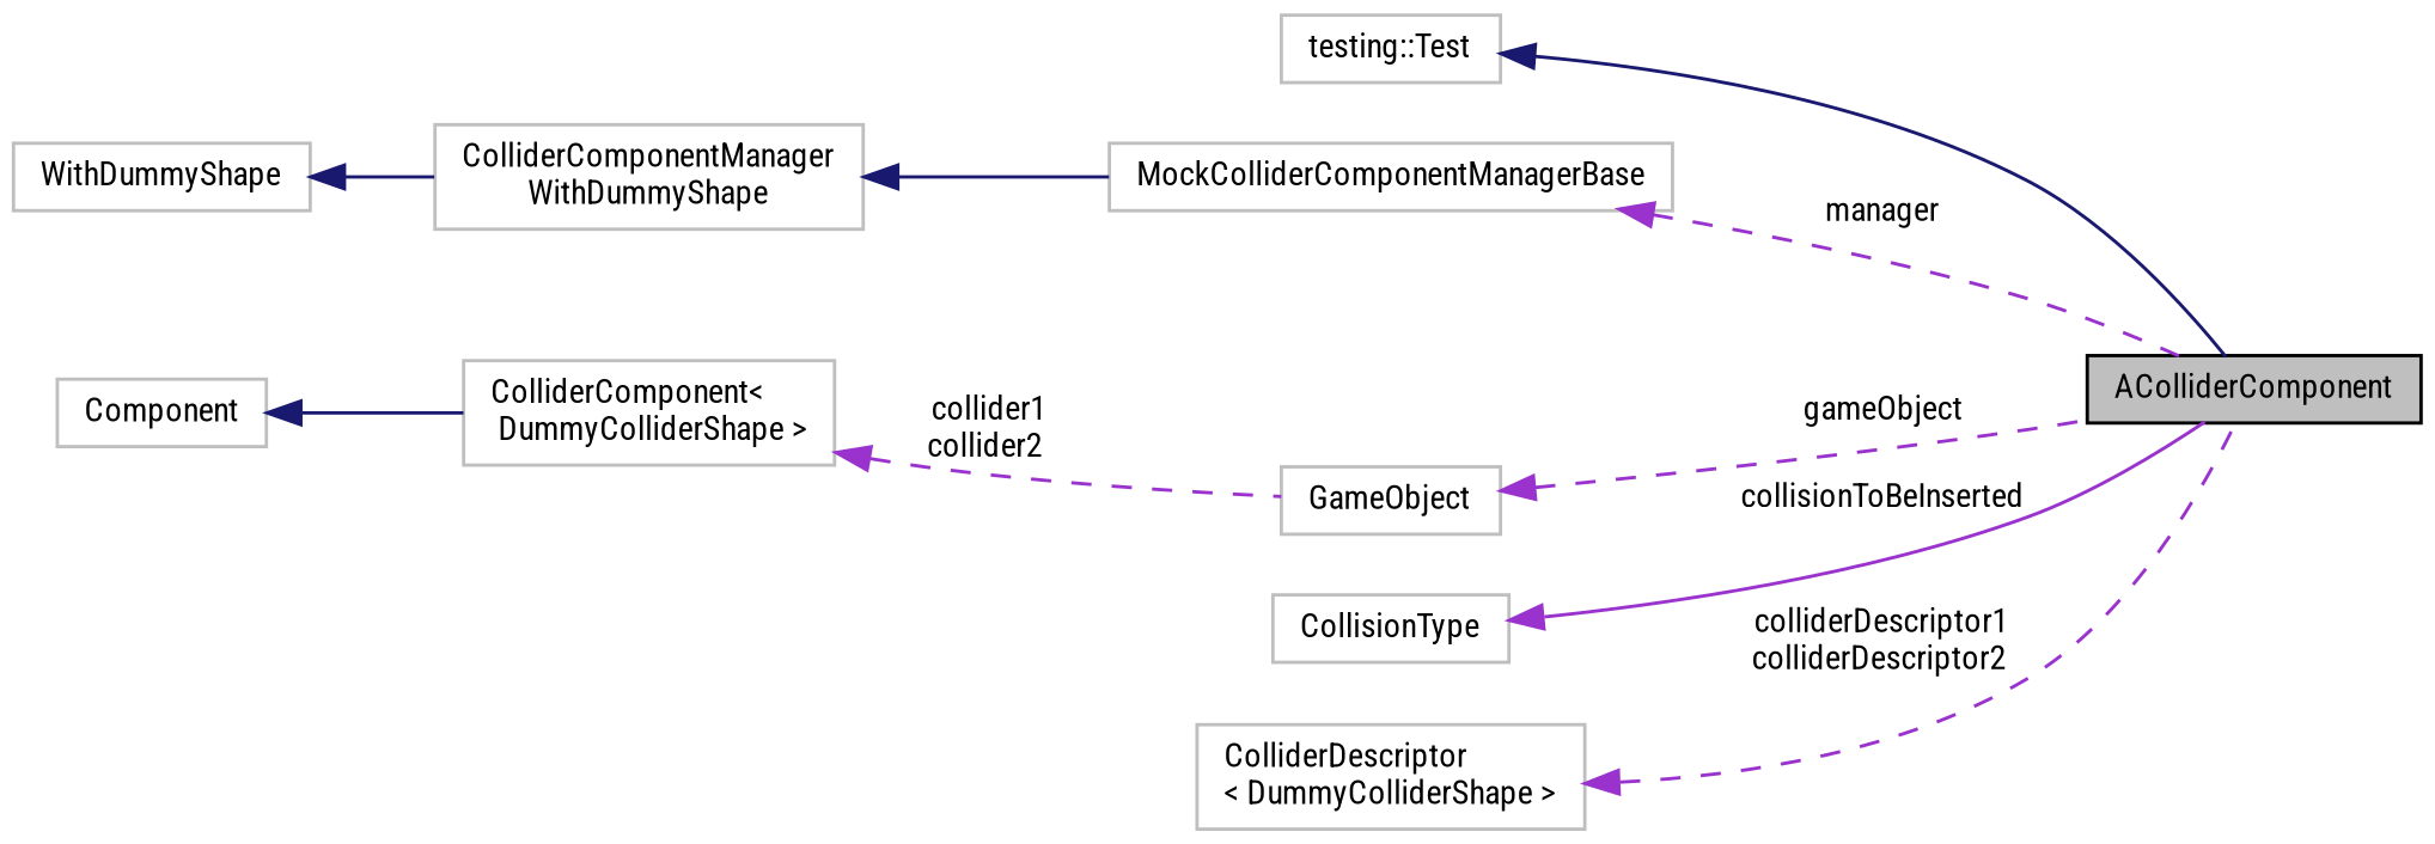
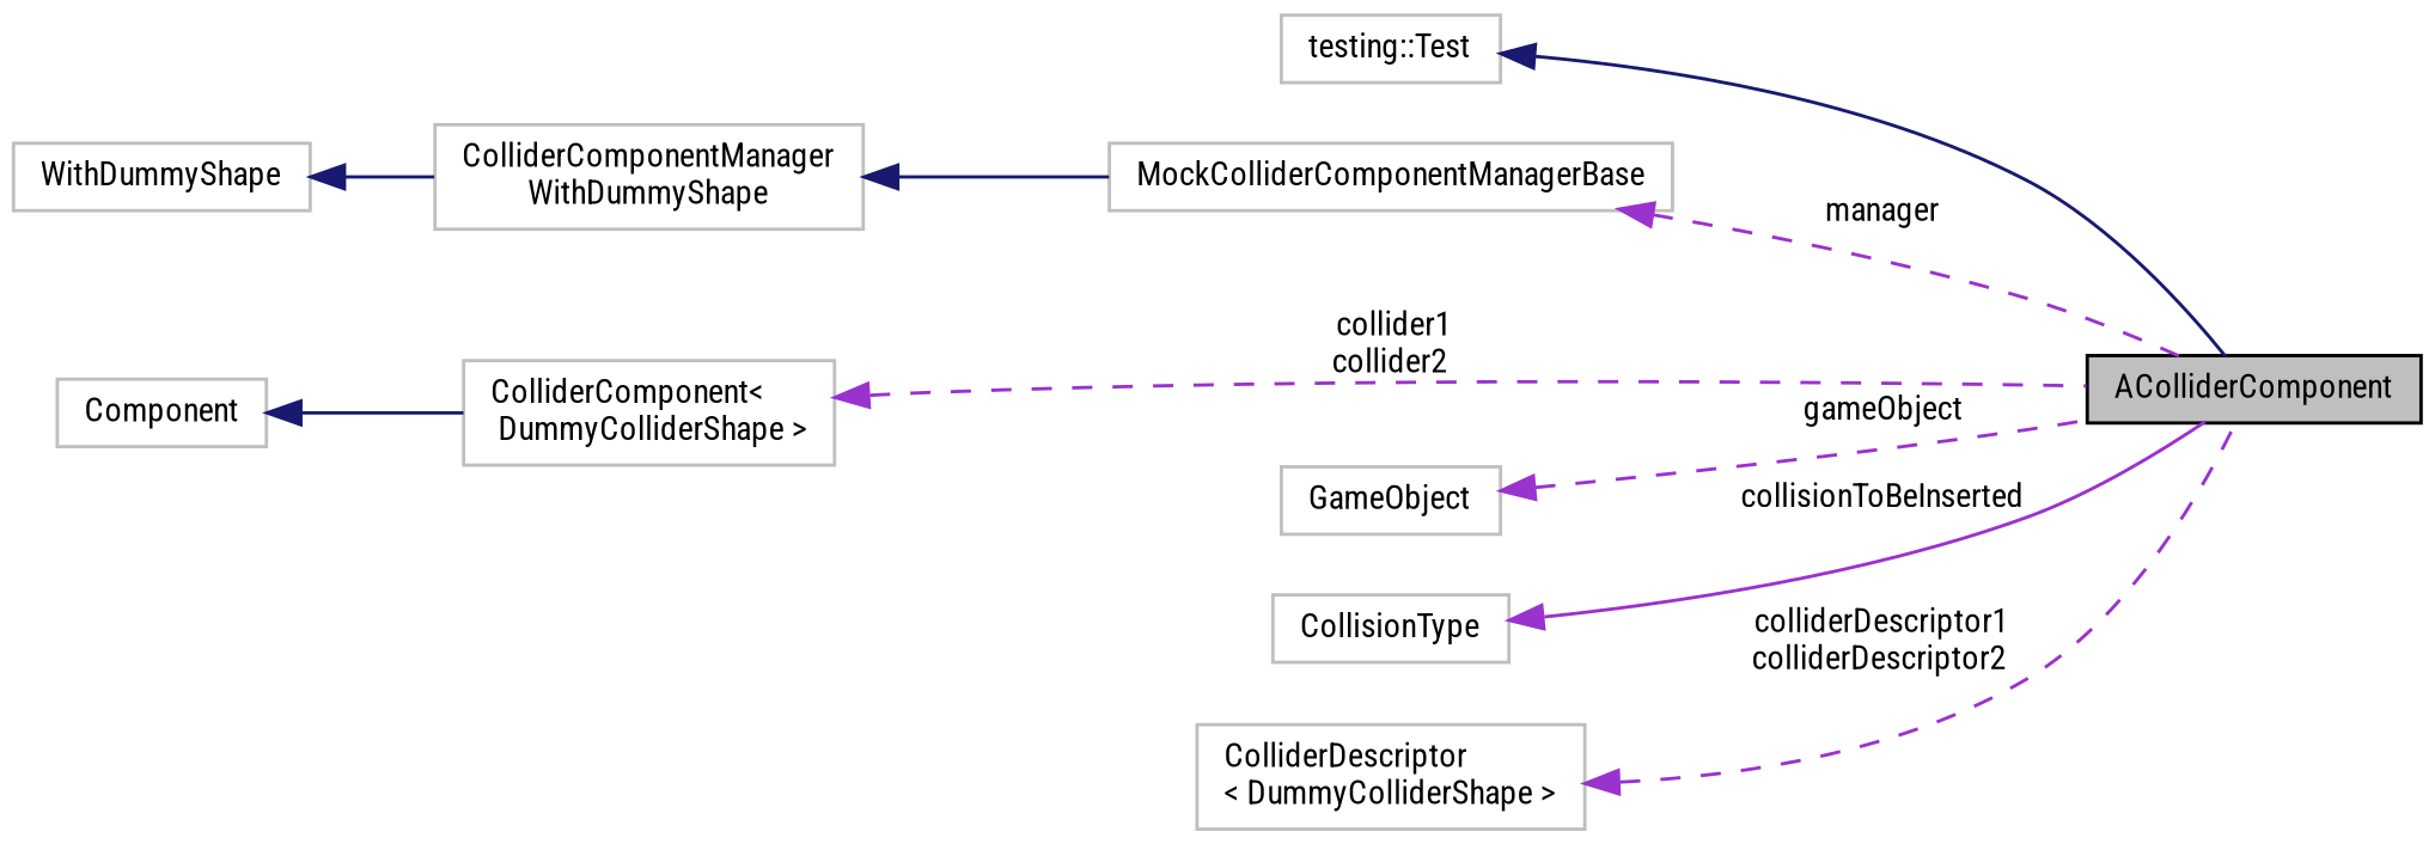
  digraph {
    fontname="Roboto Condensed"
    rankdir=LR
    node [color=grey75 fillcolor=white fontname="Roboto Condensed" fontsize=10 shape=record style=filled]
    edge [color=darkorchid3 dir=back fontname="Roboto Condensed" fontsize=10 labelfontname=Helvetica labelfontsize=10 style=solid]
    n1 [color=black fillcolor=grey75 fontcolor=black height=0.2 label=AColliderComponent width=0.4]
    n2 [height=0.2 label="testing::Test" width=0.4]
    n3 [height=0.2 label=MockColliderComponentManagerBase width=0.4]
    n4 [height=0.2 label="ColliderComponentManager\lWithDummyShape" width=0.4]
    n5 [height=0.2 label=WithDummyShape width=0.4]
    n6 [height=0.2 label=GameObject width=0.4]
    n7 [height=0.2 label=CollisionType width=0.4]
    n8 [height=0.2 label="ColliderDescriptor\l\< DummyColliderShape \>" width=0.4]
    n9 [height=0.2 label="ColliderComponent\<\l DummyColliderShape \>" width=0.4]
    n10 [height=0.2 label=Component width=0.4]
    n2 -> n1 [color=midnightblue]
    n3 -> n1 [label=" manager" style=dashed]
    n4 -> n3 [color=midnightblue]
    n5 -> n4 [color=midnightblue]
    n6 -> n1 [label=" gameObject" style=dashed]
    n7 -> n1 [label=" collisionToBeInserted"]
    n8 -> n1 [label=" colliderDescriptor1\ncolliderDescriptor2" style=dashed]
-   n9 -> n6 [label=" collider1\ncollider2" style=dashed]
+   n9 -> n1 [label=" collider1\ncollider2" style=dashed]
    n10 -> n9 [color=midnightblue]
  }
